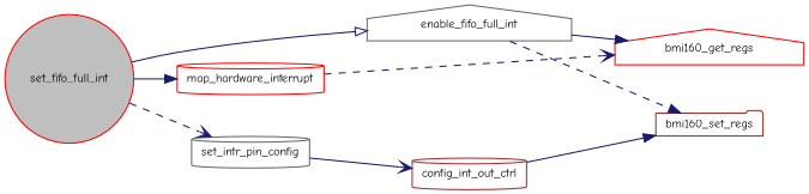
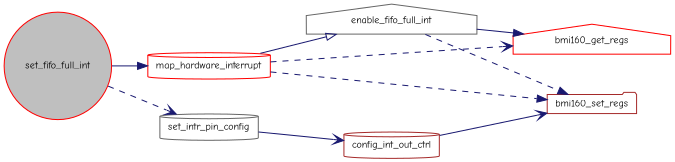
  digraph {
    fontname="Comic Neue"
    rankdir=LR
    node [color=red fillcolor=white fontname="Comic Neue" fontsize=10 shape=cylinder style=filled]
    edge [arrowhead=normal color=midnightblue fontname="Comic Neue" fontsize=10 labelfontname=Helvetica labelfontsize=10 style=solid]
    n1 [fillcolor=grey75 fontcolor=black height=0.2 label=set_fifo_full_int shape=circle width=0.4]
    n2 [color=gray40 height=0.2 label=enable_fifo_full_int shape=house width=0.4]
    n3 [color=gray40 height=0.2 label=set_intr_pin_config width=0.4]
    n4 [height=0.2 label=map_hardware_interrupt width=0.4]
    n5 [height=0.2 label=bmi160_get_regs shape=house width=0.4]
    n6 [color=brown height=0.2 label=bmi160_set_regs shape=folder width=0.4]
    n7 [color=brown height=0.2 label=config_int_out_ctrl width=0.4]
-   n1 -> n2 [arrowhead=onormal]
+   n4 -> n2 [arrowhead=onormal]
    n1 -> n3 [arrowhead=vee style=dashed]
    n1 -> n4
    n2 -> n5
    n2 -> n6 [style=dashed]
    n3 -> n7 [arrowhead=vee]
    n4 -> n5 [arrowhead=vee style=dashed]
-   n7 -> n6
+   n4 -> n6 [style=dashed]
+   n7 -> n6 [arrowhead=vee]
  }
